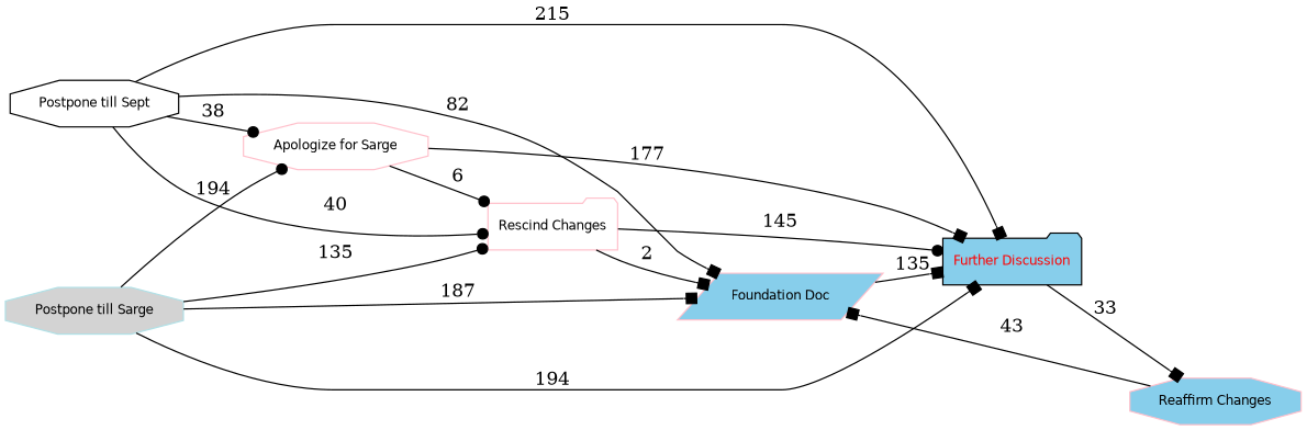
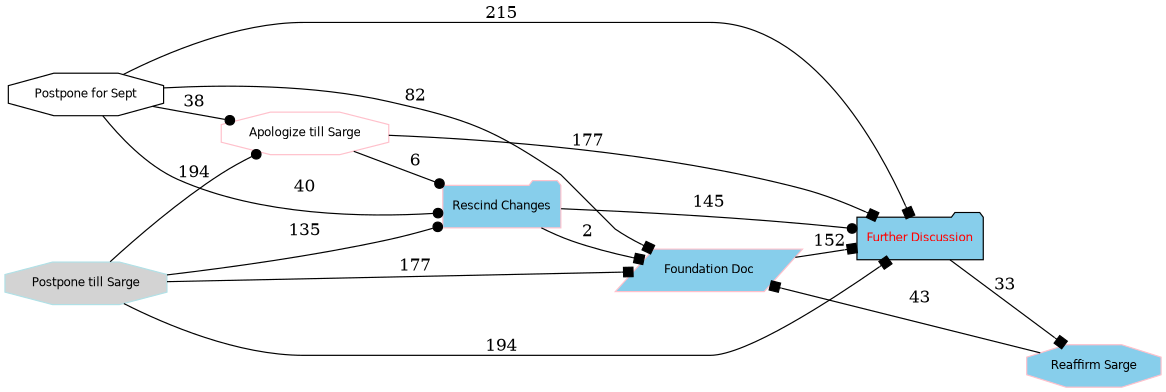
  digraph {
    rankdir=LR
    ranksep=0.25
    node [fillcolor=white fontname=Helvetica fontsize=10 shape=octagon style=filled color=pink]
    edge [arrowhead=box]
-   "Postpone till Sept" [color=""]
-   "Apologize for Sarge"
-   "Rescind Changes" [shape=folder]
+   "Postpone till Sept" [label="Postpone for Sept" color=""]
+   "Apologize for Sarge" [label="Apologize till Sarge"]
+   "Rescind Changes" [fillcolor=skyblue shape=folder]
    "Foundation Doc" [fillcolor=skyblue shape=parallelogram]
    "Further Discussion" [fillcolor=skyblue fontcolor=Red shape=folder color=""]
-   "Reaffirm Changes" [fillcolor=skyblue]
+   "Reaffirm Changes" [fillcolor=skyblue label="Reaffirm Sarge"]
    "Postpone till Sarge" [color=powderblue fillcolor=lightgrey fontcolor="Navy Blue"]
    "Postpone till Sept" -> "Apologize for Sarge" [arrowhead=dot label=38]
    "Postpone till Sept" -> "Rescind Changes" [arrowhead=dot label=40]
    "Postpone till Sept" -> "Foundation Doc" [label=82]
    "Postpone till Sept" -> "Further Discussion" [label=215]
    "Apologize for Sarge" -> "Rescind Changes" [arrowhead=dot label=6]
    "Apologize for Sarge" -> "Further Discussion" [label=177]
    "Rescind Changes" -> "Foundation Doc" [label=2]
    "Rescind Changes" -> "Further Discussion" [arrowhead=dot label=145]
-   "Foundation Doc" -> "Further Discussion" [label=135]
+   "Foundation Doc" -> "Further Discussion" [label=152]
    "Further Discussion" -> "Reaffirm Changes" [label=33]
    "Reaffirm Changes" -> "Foundation Doc" [label=43]
    "Postpone till Sarge" -> "Apologize for Sarge" [arrowhead=dot label=194]
    "Postpone till Sarge" -> "Rescind Changes" [arrowhead=dot label=135]
-   "Postpone till Sarge" -> "Foundation Doc" [label=187]
+   "Postpone till Sarge" -> "Foundation Doc" [label=177]
    "Postpone till Sarge" -> "Further Discussion" [label=194]
  }
